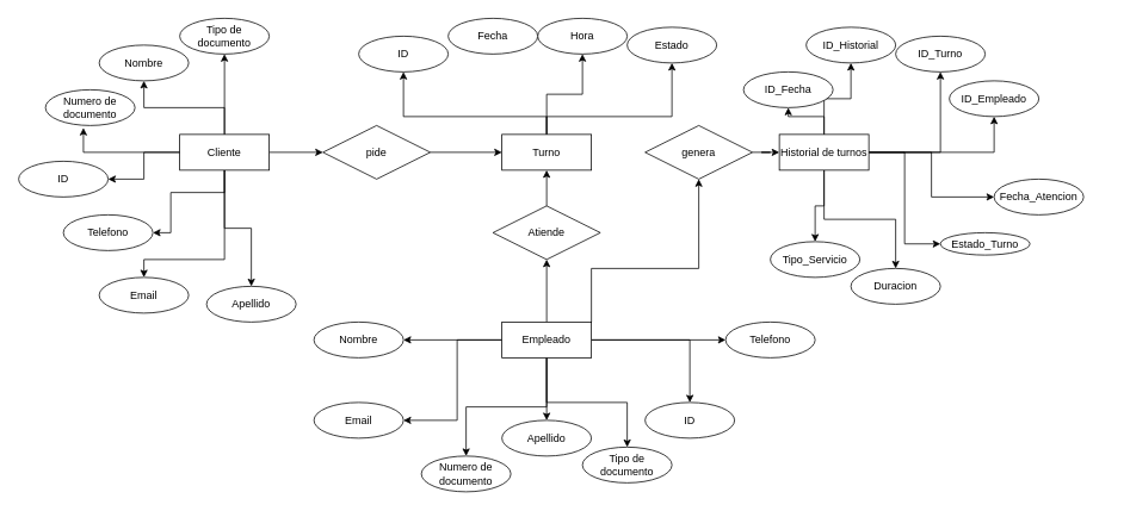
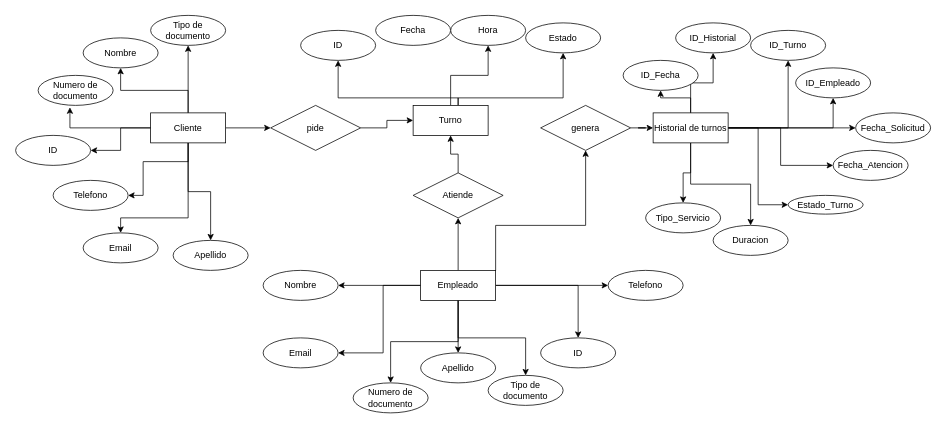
  <mxCell id="0" />
  <mxCell id="1" parent="0" />
  <mxCell id="2" style="edgeStyle=orthogonalEdgeStyle;rounded=0;orthogonalLoop=1;jettySize=auto;html=1;" parent="1" source="9" target="35" edge="1"><mxGeometry relative="1" as="geometry" /></mxCell>
  <mxCell id="3" style="edgeStyle=orthogonalEdgeStyle;rounded=0;orthogonalLoop=1;jettySize=auto;html=1;" parent="1" source="9" target="41" edge="1"><mxGeometry relative="1" as="geometry" /></mxCell>
  <mxCell id="4" style="edgeStyle=orthogonalEdgeStyle;rounded=0;orthogonalLoop=1;jettySize=auto;html=1;entryX=0.5;entryY=1;entryDx=0;entryDy=0;" parent="1" source="9" target="40" edge="1"><mxGeometry relative="1" as="geometry" /></mxCell>
  <mxCell id="5" style="edgeStyle=orthogonalEdgeStyle;rounded=0;orthogonalLoop=1;jettySize=auto;html=1;entryX=1;entryY=0.5;entryDx=0;entryDy=0;" parent="1" source="9" target="44" edge="1"><mxGeometry relative="1" as="geometry" /></mxCell>
  <mxCell id="6" style="edgeStyle=orthogonalEdgeStyle;rounded=0;orthogonalLoop=1;jettySize=auto;html=1;entryX=1;entryY=0.5;entryDx=0;entryDy=0;" parent="1" source="9" target="45" edge="1"><mxGeometry relative="1" as="geometry"><Array as="points"><mxPoint x="250" y="215" /><mxPoint x="190" y="215" /><mxPoint x="190" y="260" /></Array></mxGeometry></mxCell>
  <mxCell id="7" style="edgeStyle=orthogonalEdgeStyle;rounded=0;orthogonalLoop=1;jettySize=auto;html=1;entryX=0.5;entryY=0;entryDx=0;entryDy=0;" parent="1" source="9" target="46" edge="1"><mxGeometry relative="1" as="geometry"><Array as="points"><mxPoint x="250" y="290" /></Array></mxGeometry></mxCell>
  <mxCell id="8" style="edgeStyle=orthogonalEdgeStyle;rounded=0;orthogonalLoop=1;jettySize=auto;html=1;entryX=0.5;entryY=0;entryDx=0;entryDy=0;" parent="1" source="9" target="47" edge="1"><mxGeometry relative="1" as="geometry" /></mxCell>
  <mxCell id="9" value="Cliente" style="whiteSpace=wrap;html=1;align=center;" parent="1" vertex="1"><mxGeometry x="200" y="150" width="100" height="40" as="geometry" /></mxCell>
  <mxCell id="10" style="edgeStyle=orthogonalEdgeStyle;rounded=0;orthogonalLoop=1;jettySize=auto;html=1;entryX=0.5;entryY=1;entryDx=0;entryDy=0;" parent="1" source="13" target="48" edge="1"><mxGeometry relative="1" as="geometry" /></mxCell>
  <mxCell id="11" style="edgeStyle=orthogonalEdgeStyle;rounded=0;orthogonalLoop=1;jettySize=auto;html=1;entryX=0.5;entryY=1;entryDx=0;entryDy=0;" parent="1" source="13" target="49" edge="1"><mxGeometry relative="1" as="geometry"><Array as="points"><mxPoint x="610" y="130" /><mxPoint x="750" y="130" /></Array></mxGeometry></mxCell>
  <mxCell id="12" style="edgeStyle=orthogonalEdgeStyle;rounded=0;orthogonalLoop=1;jettySize=auto;html=1;entryX=0.5;entryY=1;entryDx=0;entryDy=0;" parent="1" source="13" target="51" edge="1"><mxGeometry relative="1" as="geometry"><Array as="points"><mxPoint x="610" y="130" /><mxPoint x="450" y="130" /></Array></mxGeometry></mxCell>
- <mxCell id="13" value="Turno" style="whiteSpace=wrap;html=1;align=center;" parent="1" vertex="1"><mxGeometry x="560" y="150" width="100" height="40" as="geometry" /></mxCell>
+ <mxCell id="13" value="Turno" style="whiteSpace=wrap;html=1;align=center;" parent="1" vertex="1"><mxGeometry x="550" y="140" width="100" height="40" as="geometry" /></mxCell>
  <mxCell id="14" style="edgeStyle=orthogonalEdgeStyle;rounded=0;orthogonalLoop=1;jettySize=auto;html=1;entryX=0.5;entryY=1;entryDx=0;entryDy=0;" parent="1" source="23" target="39" edge="1"><mxGeometry relative="1" as="geometry" /></mxCell>
  <mxCell id="15" style="edgeStyle=orthogonalEdgeStyle;rounded=0;orthogonalLoop=1;jettySize=auto;html=1;entryX=0.5;entryY=0;entryDx=0;entryDy=0;" parent="1" source="23" target="55" edge="1"><mxGeometry relative="1" as="geometry" /></mxCell>
  <mxCell id="16" style="edgeStyle=orthogonalEdgeStyle;rounded=0;orthogonalLoop=1;jettySize=auto;html=1;entryX=0.5;entryY=0;entryDx=0;entryDy=0;" parent="1" source="23" target="52" edge="1"><mxGeometry relative="1" as="geometry" /></mxCell>
  <mxCell id="17" style="edgeStyle=orthogonalEdgeStyle;rounded=0;orthogonalLoop=1;jettySize=auto;html=1;entryX=0.5;entryY=0;entryDx=0;entryDy=0;" parent="1" source="23" target="56" edge="1"><mxGeometry relative="1" as="geometry" /></mxCell>
  <mxCell id="18" style="edgeStyle=orthogonalEdgeStyle;rounded=0;orthogonalLoop=1;jettySize=auto;html=1;" parent="1" source="23" target="58" edge="1"><mxGeometry relative="1" as="geometry" /></mxCell>
  <mxCell id="19" style="edgeStyle=orthogonalEdgeStyle;rounded=0;orthogonalLoop=1;jettySize=auto;html=1;" parent="1" source="23" target="57" edge="1"><mxGeometry relative="1" as="geometry" /></mxCell>
  <mxCell id="20" style="edgeStyle=orthogonalEdgeStyle;rounded=0;orthogonalLoop=1;jettySize=auto;html=1;entryX=0;entryY=0.5;entryDx=0;entryDy=0;" parent="1" source="23" target="54" edge="1"><mxGeometry relative="1" as="geometry" /></mxCell>
  <mxCell id="21" style="edgeStyle=orthogonalEdgeStyle;rounded=0;orthogonalLoop=1;jettySize=auto;html=1;entryX=1;entryY=0.5;entryDx=0;entryDy=0;" parent="1" source="23" target="53" edge="1"><mxGeometry relative="1" as="geometry"><Array as="points"><mxPoint x="510" y="380" /><mxPoint x="510" y="470" /></Array></mxGeometry></mxCell>
  <mxCell id="22" style="edgeStyle=orthogonalEdgeStyle;rounded=0;orthogonalLoop=1;jettySize=auto;html=1;exitX=1;exitY=0;exitDx=0;exitDy=0;entryX=0.5;entryY=1;entryDx=0;entryDy=0;" edge="1" parent="1" source="23" target="37"><mxGeometry relative="1" as="geometry"><Array as="points"><mxPoint x="660" y="300" /><mxPoint x="780" y="300" /></Array></mxGeometry></mxCell>
  <mxCell id="23" value="Empleado" style="whiteSpace=wrap;html=1;align=center;" parent="1" vertex="1"><mxGeometry x="560" y="360" width="100" height="40" as="geometry" /></mxCell>
  <mxCell id="24" style="edgeStyle=orthogonalEdgeStyle;rounded=0;orthogonalLoop=1;jettySize=auto;html=1;" parent="1" source="33" target="67" edge="1"><mxGeometry relative="1" as="geometry" /></mxCell>
  <mxCell id="25" style="edgeStyle=orthogonalEdgeStyle;rounded=0;orthogonalLoop=1;jettySize=auto;html=1;entryX=0.5;entryY=1;entryDx=0;entryDy=0;" parent="1" source="33" target="61" edge="1"><mxGeometry relative="1" as="geometry" /></mxCell>
  <mxCell id="26" style="edgeStyle=orthogonalEdgeStyle;rounded=0;orthogonalLoop=1;jettySize=auto;html=1;" parent="1" source="33" target="59" edge="1"><mxGeometry relative="1" as="geometry" /></mxCell>
  <mxCell id="27" style="edgeStyle=orthogonalEdgeStyle;rounded=0;orthogonalLoop=1;jettySize=auto;html=1;" parent="1" source="33" target="62" edge="1"><mxGeometry relative="1" as="geometry" /></mxCell>
+ <mxCell id="28" style="edgeStyle=orthogonalEdgeStyle;rounded=0;orthogonalLoop=1;jettySize=auto;html=1;" parent="1" source="33" target="60" edge="1"><mxGeometry relative="1" as="geometry" /></mxCell>
  <mxCell id="29" style="edgeStyle=orthogonalEdgeStyle;rounded=0;orthogonalLoop=1;jettySize=auto;html=1;entryX=0;entryY=0.5;entryDx=0;entryDy=0;" parent="1" source="33" target="63" edge="1"><mxGeometry relative="1" as="geometry" /></mxCell>
  <mxCell id="30" style="edgeStyle=orthogonalEdgeStyle;rounded=0;orthogonalLoop=1;jettySize=auto;html=1;entryX=0;entryY=0.5;entryDx=0;entryDy=0;" parent="1" source="33" target="64" edge="1"><mxGeometry relative="1" as="geometry" /></mxCell>
  <mxCell id="31" style="edgeStyle=orthogonalEdgeStyle;rounded=0;orthogonalLoop=1;jettySize=auto;html=1;entryX=0.5;entryY=0;entryDx=0;entryDy=0;" parent="1" source="33" target="65" edge="1"><mxGeometry relative="1" as="geometry" /></mxCell>
  <mxCell id="32" style="edgeStyle=orthogonalEdgeStyle;rounded=0;orthogonalLoop=1;jettySize=auto;html=1;entryX=0.5;entryY=0;entryDx=0;entryDy=0;" parent="1" source="33" target="66" edge="1"><mxGeometry relative="1" as="geometry" /></mxCell>
  <mxCell id="33" value="Historial de turnos" style="whiteSpace=wrap;html=1;align=center;" parent="1" vertex="1"><mxGeometry x="870" y="150" width="100" height="40" as="geometry" /></mxCell>
  <mxCell id="34" style="edgeStyle=orthogonalEdgeStyle;rounded=0;orthogonalLoop=1;jettySize=auto;html=1;entryX=0;entryY=0.5;entryDx=0;entryDy=0;" parent="1" source="35" target="13" edge="1"><mxGeometry relative="1" as="geometry" /></mxCell>
  <mxCell id="35" value="pide" style="shape=rhombus;perimeter=rhombusPerimeter;whiteSpace=wrap;html=1;align=center;" parent="1" vertex="1"><mxGeometry x="360" y="140" width="120" height="60" as="geometry" /></mxCell>
  <mxCell id="36" style="edgeStyle=orthogonalEdgeStyle;rounded=0;orthogonalLoop=1;jettySize=auto;html=1;" parent="1" source="37" target="33" edge="1"><mxGeometry relative="1" as="geometry" /></mxCell>
  <mxCell id="37" value="genera" style="shape=rhombus;perimeter=rhombusPerimeter;whiteSpace=wrap;html=1;align=center;" parent="1" vertex="1"><mxGeometry x="720" y="140" width="120" height="60" as="geometry" /></mxCell>
  <mxCell id="38" style="edgeStyle=orthogonalEdgeStyle;rounded=0;orthogonalLoop=1;jettySize=auto;html=1;" parent="1" source="39" target="13" edge="1"><mxGeometry relative="1" as="geometry" /></mxCell>
  <mxCell id="39" value="Atiende" style="shape=rhombus;perimeter=rhombusPerimeter;whiteSpace=wrap;html=1;align=center;" parent="1" vertex="1"><mxGeometry x="550" y="230" width="120" height="60" as="geometry" /></mxCell>
  <mxCell id="40" value="Nombre" style="ellipse;whiteSpace=wrap;html=1;align=center;" parent="1" vertex="1"><mxGeometry x="110" y="50" width="100" height="40" as="geometry" /></mxCell>
  <mxCell id="41" value="Tipo de documento" style="ellipse;whiteSpace=wrap;html=1;align=center;" parent="1" vertex="1"><mxGeometry x="200" y="20" width="100" height="40" as="geometry" /></mxCell>
  <mxCell id="42" value="Numero de documento" style="ellipse;whiteSpace=wrap;html=1;align=center;" parent="1" vertex="1"><mxGeometry x="50" y="100" width="100" height="40" as="geometry" /></mxCell>
  <mxCell id="43" style="edgeStyle=orthogonalEdgeStyle;rounded=0;orthogonalLoop=1;jettySize=auto;html=1;entryX=0.424;entryY=1.065;entryDx=0;entryDy=0;entryPerimeter=0;" parent="1" source="9" target="42" edge="1"><mxGeometry relative="1" as="geometry" /></mxCell>
  <mxCell id="44" value="ID" style="ellipse;whiteSpace=wrap;html=1;align=center;" parent="1" vertex="1"><mxGeometry x="20" y="180" width="100" height="40" as="geometry" /></mxCell>
  <mxCell id="45" value="Telefono" style="ellipse;whiteSpace=wrap;html=1;align=center;" parent="1" vertex="1"><mxGeometry x="70" y="240" width="100" height="40" as="geometry" /></mxCell>
  <mxCell id="46" value="Email" style="ellipse;whiteSpace=wrap;html=1;align=center;" parent="1" vertex="1"><mxGeometry x="110" y="310" width="100" height="40" as="geometry" /></mxCell>
  <mxCell id="47" value="Apellido" style="ellipse;whiteSpace=wrap;html=1;align=center;" parent="1" vertex="1"><mxGeometry x="230" y="320" width="100" height="40" as="geometry" /></mxCell>
  <mxCell id="48" value="Hora" style="ellipse;whiteSpace=wrap;html=1;align=center;" parent="1" vertex="1"><mxGeometry x="600" y="20" width="100" height="40" as="geometry" /></mxCell>
  <mxCell id="49" value="Estado" style="ellipse;whiteSpace=wrap;html=1;align=center;" parent="1" vertex="1"><mxGeometry x="700" y="30" width="100" height="40" as="geometry" /></mxCell>
  <mxCell id="50" value="Fecha" style="ellipse;whiteSpace=wrap;html=1;align=center;" parent="1" vertex="1"><mxGeometry x="500" y="20" width="100" height="40" as="geometry" /></mxCell>
  <mxCell id="51" value="ID" style="ellipse;whiteSpace=wrap;html=1;align=center;" parent="1" vertex="1"><mxGeometry x="400" y="40" width="100" height="40" as="geometry" /></mxCell>
  <mxCell id="52" value="Apellido" style="ellipse;whiteSpace=wrap;html=1;align=center;" parent="1" vertex="1"><mxGeometry x="560" y="470" width="100" height="40" as="geometry" /></mxCell>
  <mxCell id="53" value="Email" style="ellipse;whiteSpace=wrap;html=1;align=center;" parent="1" vertex="1"><mxGeometry x="350" y="450" width="100" height="40" as="geometry" /></mxCell>
  <mxCell id="54" value="Telefono" style="ellipse;whiteSpace=wrap;html=1;align=center;" parent="1" vertex="1"><mxGeometry x="810" y="360" width="100" height="40" as="geometry" /></mxCell>
  <mxCell id="55" value="ID" style="ellipse;whiteSpace=wrap;html=1;align=center;" parent="1" vertex="1"><mxGeometry x="720" y="450" width="100" height="40" as="geometry" /></mxCell>
  <mxCell id="56" value="Numero de documento" style="ellipse;whiteSpace=wrap;html=1;align=center;" parent="1" vertex="1"><mxGeometry x="470" y="510" width="100" height="40" as="geometry" /></mxCell>
  <mxCell id="57" value="Nombre" style="ellipse;whiteSpace=wrap;html=1;align=center;" parent="1" vertex="1"><mxGeometry x="350" y="360" width="100" height="40" as="geometry" /></mxCell>
  <mxCell id="58" value="Tipo de documento" style="ellipse;whiteSpace=wrap;html=1;align=center;" parent="1" vertex="1"><mxGeometry x="650" y="500" width="100" height="40" as="geometry" /></mxCell>
  <mxCell id="59" value="ID_Turno" style="ellipse;whiteSpace=wrap;html=1;align=center;" parent="1" vertex="1"><mxGeometry x="1000" y="40" width="100" height="40" as="geometry" /></mxCell>
+ <mxCell id="60" value="Fecha_Solicitud" style="ellipse;whiteSpace=wrap;html=1;align=center;" parent="1" vertex="1"><mxGeometry x="1140" y="150" width="100" height="40" as="geometry" /></mxCell>
  <mxCell id="61" value="ID_Historial" style="ellipse;whiteSpace=wrap;html=1;align=center;" parent="1" vertex="1"><mxGeometry x="900" y="30" width="100" height="40" as="geometry" /></mxCell>
  <mxCell id="62" value="ID_Empleado" style="ellipse;whiteSpace=wrap;html=1;align=center;" parent="1" vertex="1"><mxGeometry x="1060" y="90" width="100" height="40" as="geometry" /></mxCell>
  <mxCell id="63" value="Fecha_Atencion" style="ellipse;whiteSpace=wrap;html=1;align=center;" parent="1" vertex="1"><mxGeometry x="1110" y="200" width="100" height="40" as="geometry" /></mxCell>
  <mxCell id="64" value="Estado_Turno" style="ellipse;whiteSpace=wrap;html=1;align=center;" parent="1" vertex="1"><mxGeometry x="1050" y="260" width="100" height="25" as="geometry" /></mxCell>
  <mxCell id="65" value="Duracion" style="ellipse;whiteSpace=wrap;html=1;align=center;" parent="1" vertex="1"><mxGeometry x="950" y="300" width="100" height="40" as="geometry" /></mxCell>
  <mxCell id="66" value="Tipo_Servicio" style="ellipse;whiteSpace=wrap;html=1;align=center;" parent="1" vertex="1"><mxGeometry x="860" y="270" width="100" height="40" as="geometry" /></mxCell>
  <mxCell id="67" value="ID_Fecha" style="ellipse;whiteSpace=wrap;html=1;align=center;" parent="1" vertex="1"><mxGeometry x="830" y="80" width="100" height="40" as="geometry" /></mxCell>
